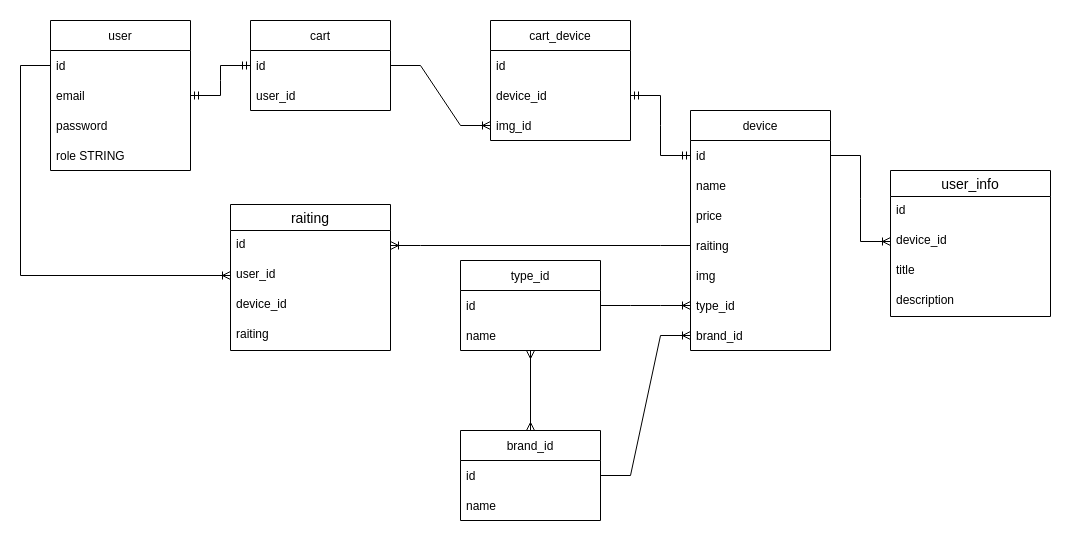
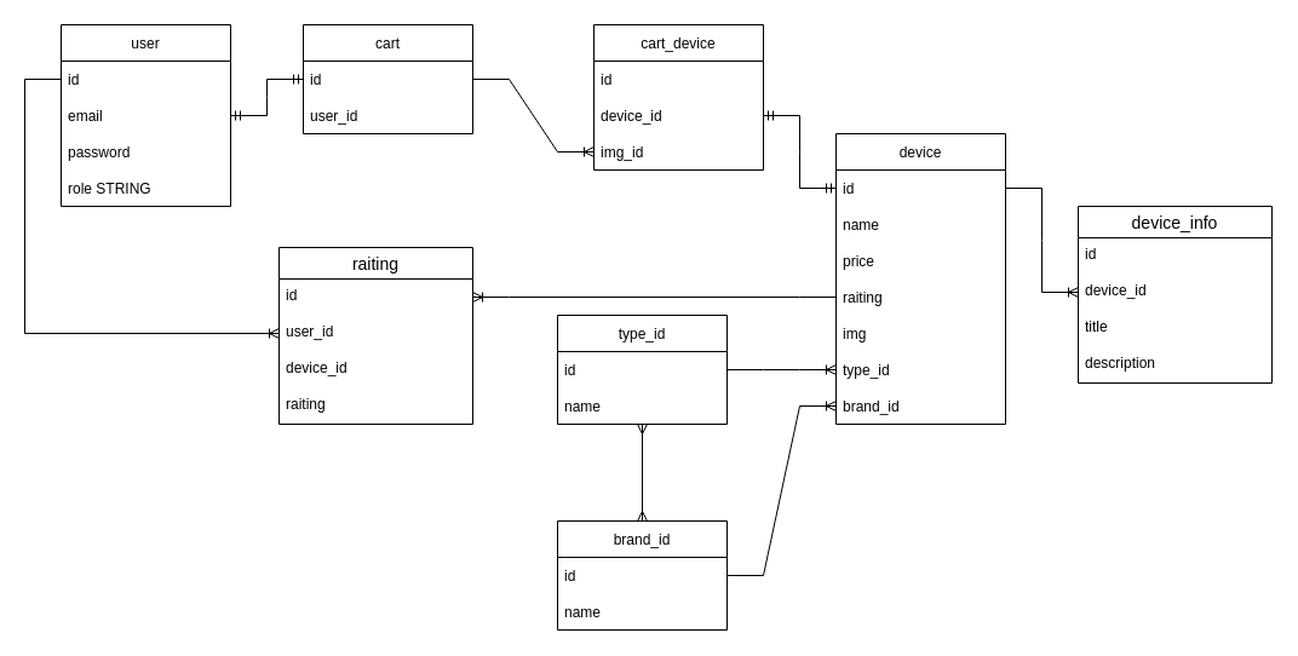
  <mxCell id="0" />
  <mxCell id="1" parent="0" />
  <mxCell id="2" value="user" style="swimlane;fontStyle=0;childLayout=stackLayout;horizontal=1;startSize=30;horizontalStack=0;resizeParent=1;resizeParentMax=0;resizeLast=0;collapsible=1;marginBottom=0;" vertex="1" parent="1"><mxGeometry x="50" y="20" width="140" height="150" as="geometry" /></mxCell>
  <mxCell id="3" value="id" style="text;strokeColor=none;fillColor=none;align=left;verticalAlign=middle;spacingLeft=4;spacingRight=4;overflow=hidden;points=[[0,0.5],[1,0.5]];portConstraint=eastwest;rotatable=0;" vertex="1" parent="2"><mxGeometry y="30" width="140" height="30" as="geometry" /></mxCell>
  <mxCell id="4" value="email" style="text;strokeColor=none;fillColor=none;align=left;verticalAlign=middle;spacingLeft=4;spacingRight=4;overflow=hidden;points=[[0,0.5],[1,0.5]];portConstraint=eastwest;rotatable=0;" vertex="1" parent="2"><mxGeometry y="60" width="140" height="30" as="geometry" /></mxCell>
  <mxCell id="5" value="password" style="text;strokeColor=none;fillColor=none;align=left;verticalAlign=middle;spacingLeft=4;spacingRight=4;overflow=hidden;points=[[0,0.5],[1,0.5]];portConstraint=eastwest;rotatable=0;" vertex="1" parent="2"><mxGeometry y="90" width="140" height="30" as="geometry" /></mxCell>
  <mxCell id="6" value="role STRING" style="text;strokeColor=none;fillColor=none;align=left;verticalAlign=middle;spacingLeft=4;spacingRight=4;overflow=hidden;points=[[0,0.5],[1,0.5]];portConstraint=eastwest;rotatable=0;" vertex="1" parent="2"><mxGeometry y="120" width="140" height="30" as="geometry" /></mxCell>
  <mxCell id="7" value="cart" style="swimlane;fontStyle=0;childLayout=stackLayout;horizontal=1;startSize=30;horizontalStack=0;resizeParent=1;resizeParentMax=0;resizeLast=0;collapsible=1;marginBottom=0;" vertex="1" parent="1"><mxGeometry x="250" y="20" width="140" height="90" as="geometry" /></mxCell>
  <mxCell id="8" value="id" style="text;strokeColor=none;fillColor=none;align=left;verticalAlign=middle;spacingLeft=4;spacingRight=4;overflow=hidden;points=[[0,0.5],[1,0.5]];portConstraint=eastwest;rotatable=0;" vertex="1" parent="7"><mxGeometry y="30" width="140" height="30" as="geometry" /></mxCell>
  <mxCell id="9" value="user_id" style="text;strokeColor=none;fillColor=none;align=left;verticalAlign=middle;spacingLeft=4;spacingRight=4;overflow=hidden;points=[[0,0.5],[1,0.5]];portConstraint=eastwest;rotatable=0;" vertex="1" parent="7"><mxGeometry y="60" width="140" height="30" as="geometry" /></mxCell>
  <mxCell id="10" value="" style="edgeStyle=entityRelationEdgeStyle;fontSize=12;html=1;endArrow=ERmandOne;startArrow=ERmandOne;rounded=0;exitX=1;exitY=0.5;exitDx=0;exitDy=0;entryX=0;entryY=0.5;entryDx=0;entryDy=0;" edge="1" parent="1" source="4" target="8"><mxGeometry width="100" height="100" relative="1" as="geometry"><mxPoint x="210" y="220" as="sourcePoint" /><mxPoint x="310" y="120" as="targetPoint" /></mxGeometry></mxCell>
  <mxCell id="11" value="device" style="swimlane;fontStyle=0;childLayout=stackLayout;horizontal=1;startSize=30;horizontalStack=0;resizeParent=1;resizeParentMax=0;resizeLast=0;collapsible=1;marginBottom=0;" vertex="1" parent="1"><mxGeometry x="690" y="110" width="140" height="240" as="geometry" /></mxCell>
  <mxCell id="12" value="id" style="text;strokeColor=none;fillColor=none;align=left;verticalAlign=middle;spacingLeft=4;spacingRight=4;overflow=hidden;points=[[0,0.5],[1,0.5]];portConstraint=eastwest;rotatable=0;" vertex="1" parent="11"><mxGeometry y="30" width="140" height="30" as="geometry" /></mxCell>
  <mxCell id="13" value="name" style="text;strokeColor=none;fillColor=none;align=left;verticalAlign=middle;spacingLeft=4;spacingRight=4;overflow=hidden;points=[[0,0.5],[1,0.5]];portConstraint=eastwest;rotatable=0;" vertex="1" parent="11"><mxGeometry y="60" width="140" height="30" as="geometry" /></mxCell>
  <mxCell id="14" value="price" style="text;strokeColor=none;fillColor=none;align=left;verticalAlign=middle;spacingLeft=4;spacingRight=4;overflow=hidden;points=[[0,0.5],[1,0.5]];portConstraint=eastwest;rotatable=0;" vertex="1" parent="11"><mxGeometry y="90" width="140" height="30" as="geometry" /></mxCell>
  <mxCell id="15" value="raiting" style="text;strokeColor=none;fillColor=none;align=left;verticalAlign=middle;spacingLeft=4;spacingRight=4;overflow=hidden;points=[[0,0.5],[1,0.5]];portConstraint=eastwest;rotatable=0;" vertex="1" parent="11"><mxGeometry y="120" width="140" height="30" as="geometry" /></mxCell>
  <mxCell id="16" value="img" style="text;strokeColor=none;fillColor=none;align=left;verticalAlign=middle;spacingLeft=4;spacingRight=4;overflow=hidden;points=[[0,0.5],[1,0.5]];portConstraint=eastwest;rotatable=0;" vertex="1" parent="11"><mxGeometry y="150" width="140" height="30" as="geometry" /></mxCell>
  <mxCell id="17" value="type_id" style="text;strokeColor=none;fillColor=none;align=left;verticalAlign=middle;spacingLeft=4;spacingRight=4;overflow=hidden;points=[[0,0.5],[1,0.5]];portConstraint=eastwest;rotatable=0;" vertex="1" parent="11"><mxGeometry y="180" width="140" height="30" as="geometry" /></mxCell>
  <mxCell id="18" value="brand_id" style="text;strokeColor=none;fillColor=none;align=left;verticalAlign=middle;spacingLeft=4;spacingRight=4;overflow=hidden;points=[[0,0.5],[1,0.5]];portConstraint=eastwest;rotatable=0;" vertex="1" parent="11"><mxGeometry y="210" width="140" height="30" as="geometry" /></mxCell>
  <mxCell id="19" value="type_id" style="swimlane;fontStyle=0;childLayout=stackLayout;horizontal=1;startSize=30;horizontalStack=0;resizeParent=1;resizeParentMax=0;resizeLast=0;collapsible=1;marginBottom=0;" vertex="1" parent="1"><mxGeometry x="460" y="260" width="140" height="90" as="geometry" /></mxCell>
  <mxCell id="20" value="id" style="text;strokeColor=none;fillColor=none;align=left;verticalAlign=middle;spacingLeft=4;spacingRight=4;overflow=hidden;points=[[0,0.5],[1,0.5]];portConstraint=eastwest;rotatable=0;" vertex="1" parent="19"><mxGeometry y="30" width="140" height="30" as="geometry" /></mxCell>
  <mxCell id="21" value="name" style="text;strokeColor=none;fillColor=none;align=left;verticalAlign=middle;spacingLeft=4;spacingRight=4;overflow=hidden;points=[[0,0.5],[1,0.5]];portConstraint=eastwest;rotatable=0;" vertex="1" parent="19"><mxGeometry y="60" width="140" height="30" as="geometry" /></mxCell>
  <mxCell id="22" value="brand_id" style="swimlane;fontStyle=0;childLayout=stackLayout;horizontal=1;startSize=30;horizontalStack=0;resizeParent=1;resizeParentMax=0;resizeLast=0;collapsible=1;marginBottom=0;" vertex="1" parent="1"><mxGeometry x="460" y="430" width="140" height="90" as="geometry" /></mxCell>
  <mxCell id="23" value="id" style="text;strokeColor=none;fillColor=none;align=left;verticalAlign=middle;spacingLeft=4;spacingRight=4;overflow=hidden;points=[[0,0.5],[1,0.5]];portConstraint=eastwest;rotatable=0;" vertex="1" parent="22"><mxGeometry y="30" width="140" height="30" as="geometry" /></mxCell>
  <mxCell id="24" value="name" style="text;strokeColor=none;fillColor=none;align=left;verticalAlign=middle;spacingLeft=4;spacingRight=4;overflow=hidden;points=[[0,0.5],[1,0.5]];portConstraint=eastwest;rotatable=0;" vertex="1" parent="22"><mxGeometry y="60" width="140" height="30" as="geometry" /></mxCell>
  <mxCell id="25" value="" style="edgeStyle=entityRelationEdgeStyle;fontSize=12;html=1;endArrow=ERoneToMany;rounded=0;entryX=0;entryY=0.5;entryDx=0;entryDy=0;exitX=1;exitY=0.5;exitDx=0;exitDy=0;" edge="1" parent="1" source="20" target="17"><mxGeometry width="100" height="100" relative="1" as="geometry"><mxPoint x="310" y="390" as="sourcePoint" /><mxPoint x="360" y="160" as="targetPoint" /></mxGeometry></mxCell>
  <mxCell id="26" value="" style="edgeStyle=entityRelationEdgeStyle;fontSize=12;html=1;endArrow=ERoneToMany;rounded=0;exitX=1;exitY=0.5;exitDx=0;exitDy=0;entryX=0;entryY=0.5;entryDx=0;entryDy=0;" edge="1" parent="1" source="23" target="18"><mxGeometry width="100" height="100" relative="1" as="geometry"><mxPoint x="590" y="360" as="sourcePoint" /><mxPoint x="690" y="260" as="targetPoint" /></mxGeometry></mxCell>
  <mxCell id="27" value="" style="fontSize=12;html=1;endArrow=ERmany;startArrow=ERmany;rounded=0;entryX=0.5;entryY=1;entryDx=0;entryDy=0;exitX=0.5;exitY=0;exitDx=0;exitDy=0;" edge="1" parent="1" source="22" target="19"><mxGeometry width="100" height="100" relative="1" as="geometry"><mxPoint x="284" y="400" as="sourcePoint" /><mxPoint x="290" y="350" as="targetPoint" /></mxGeometry></mxCell>
- <mxCell id="28" value="user_info" style="swimlane;fontStyle=0;childLayout=stackLayout;horizontal=1;startSize=26;horizontalStack=0;resizeParent=1;resizeParentMax=0;resizeLast=0;collapsible=1;marginBottom=0;align=center;fontSize=14;" vertex="1" parent="1"><mxGeometry x="890" y="170" width="160" height="146" as="geometry" /></mxCell>
+ <mxCell id="28" value="device_info" style="swimlane;fontStyle=0;childLayout=stackLayout;horizontal=1;startSize=26;horizontalStack=0;resizeParent=1;resizeParentMax=0;resizeLast=0;collapsible=1;marginBottom=0;align=center;fontSize=14;" vertex="1" parent="1"><mxGeometry x="890" y="170" width="160" height="146" as="geometry" /></mxCell>
  <mxCell id="29" value="id" style="text;strokeColor=none;fillColor=none;spacingLeft=4;spacingRight=4;overflow=hidden;rotatable=0;points=[[0,0.5],[1,0.5]];portConstraint=eastwest;fontSize=12;" vertex="1" parent="28"><mxGeometry y="26" width="160" height="30" as="geometry" /></mxCell>
  <mxCell id="30" value="device_id" style="text;strokeColor=none;fillColor=none;spacingLeft=4;spacingRight=4;overflow=hidden;rotatable=0;points=[[0,0.5],[1,0.5]];portConstraint=eastwest;fontSize=12;" vertex="1" parent="28"><mxGeometry y="56" width="160" height="30" as="geometry" /></mxCell>
  <mxCell id="31" value="title" style="text;strokeColor=none;fillColor=none;spacingLeft=4;spacingRight=4;overflow=hidden;rotatable=0;points=[[0,0.5],[1,0.5]];portConstraint=eastwest;fontSize=12;" vertex="1" parent="28"><mxGeometry y="86" width="160" height="30" as="geometry" /></mxCell>
  <mxCell id="32" value="description" style="text;strokeColor=none;fillColor=none;spacingLeft=4;spacingRight=4;overflow=hidden;rotatable=0;points=[[0,0.5],[1,0.5]];portConstraint=eastwest;fontSize=12;" vertex="1" parent="28"><mxGeometry y="116" width="160" height="30" as="geometry" /></mxCell>
  <mxCell id="33" value="" style="edgeStyle=entityRelationEdgeStyle;fontSize=12;html=1;endArrow=ERoneToMany;rounded=0;entryX=0;entryY=0.5;entryDx=0;entryDy=0;exitX=1;exitY=0.5;exitDx=0;exitDy=0;" edge="1" parent="1" source="12" target="30"><mxGeometry width="100" height="100" relative="1" as="geometry"><mxPoint x="580" y="240" as="sourcePoint" /><mxPoint x="680" y="140" as="targetPoint" /></mxGeometry></mxCell>
  <mxCell id="34" value="cart_device" style="swimlane;fontStyle=0;childLayout=stackLayout;horizontal=1;startSize=30;horizontalStack=0;resizeParent=1;resizeParentMax=0;resizeLast=0;collapsible=1;marginBottom=0;" vertex="1" parent="1"><mxGeometry x="490" y="20" width="140" height="120" as="geometry" /></mxCell>
  <mxCell id="35" value="id" style="text;strokeColor=none;fillColor=none;align=left;verticalAlign=middle;spacingLeft=4;spacingRight=4;overflow=hidden;points=[[0,0.5],[1,0.5]];portConstraint=eastwest;rotatable=0;" vertex="1" parent="34"><mxGeometry y="30" width="140" height="30" as="geometry" /></mxCell>
  <mxCell id="36" value="device_id" style="text;strokeColor=none;fillColor=none;align=left;verticalAlign=middle;spacingLeft=4;spacingRight=4;overflow=hidden;points=[[0,0.5],[1,0.5]];portConstraint=eastwest;rotatable=0;" vertex="1" parent="34"><mxGeometry y="60" width="140" height="30" as="geometry" /></mxCell>
  <mxCell id="37" value="img_id" style="text;strokeColor=none;fillColor=none;align=left;verticalAlign=middle;spacingLeft=4;spacingRight=4;overflow=hidden;points=[[0,0.5],[1,0.5]];portConstraint=eastwest;rotatable=0;" vertex="1" parent="34"><mxGeometry y="90" width="140" height="30" as="geometry" /></mxCell>
  <mxCell id="38" value="" style="edgeStyle=entityRelationEdgeStyle;fontSize=12;html=1;endArrow=ERoneToMany;rounded=0;exitX=1;exitY=0.5;exitDx=0;exitDy=0;entryX=0;entryY=0.5;entryDx=0;entryDy=0;" edge="1" parent="1" source="8" target="37"><mxGeometry width="100" height="100" relative="1" as="geometry"><mxPoint x="480" y="230" as="sourcePoint" /><mxPoint x="580" y="130" as="targetPoint" /></mxGeometry></mxCell>
  <mxCell id="39" value="" style="edgeStyle=entityRelationEdgeStyle;fontSize=12;html=1;endArrow=ERmandOne;startArrow=ERmandOne;rounded=0;entryX=0;entryY=0.5;entryDx=0;entryDy=0;exitX=1;exitY=0.5;exitDx=0;exitDy=0;" edge="1" parent="1" source="36" target="12"><mxGeometry width="100" height="100" relative="1" as="geometry"><mxPoint x="550" y="280" as="sourcePoint" /><mxPoint x="650" y="180" as="targetPoint" /></mxGeometry></mxCell>
  <mxCell id="40" value="raiting" style="swimlane;fontStyle=0;childLayout=stackLayout;horizontal=1;startSize=26;horizontalStack=0;resizeParent=1;resizeParentMax=0;resizeLast=0;collapsible=1;marginBottom=0;align=center;fontSize=14;" vertex="1" parent="1"><mxGeometry x="230" y="204" width="160" height="146" as="geometry" /></mxCell>
  <mxCell id="41" value="id" style="text;strokeColor=none;fillColor=none;spacingLeft=4;spacingRight=4;overflow=hidden;rotatable=0;points=[[0,0.5],[1,0.5]];portConstraint=eastwest;fontSize=12;" vertex="1" parent="40"><mxGeometry y="26" width="160" height="30" as="geometry" /></mxCell>
  <mxCell id="42" value="user_id" style="text;strokeColor=none;fillColor=none;spacingLeft=4;spacingRight=4;overflow=hidden;rotatable=0;points=[[0,0.5],[1,0.5]];portConstraint=eastwest;fontSize=12;" vertex="1" parent="40"><mxGeometry y="56" width="160" height="30" as="geometry" /></mxCell>
  <mxCell id="43" value="device_id" style="text;strokeColor=none;fillColor=none;spacingLeft=4;spacingRight=4;overflow=hidden;rotatable=0;points=[[0,0.5],[1,0.5]];portConstraint=eastwest;fontSize=12;" vertex="1" parent="40"><mxGeometry y="86" width="160" height="30" as="geometry" /></mxCell>
  <mxCell id="44" value="raiting" style="text;strokeColor=none;fillColor=none;spacingLeft=4;spacingRight=4;overflow=hidden;rotatable=0;points=[[0,0.5],[1,0.5]];portConstraint=eastwest;fontSize=12;" vertex="1" parent="40"><mxGeometry y="116" width="160" height="30" as="geometry" /></mxCell>
  <mxCell id="45" value="" style="edgeStyle=orthogonalEdgeStyle;fontSize=12;html=1;endArrow=ERoneToMany;rounded=0;entryX=0;entryY=0.5;entryDx=0;entryDy=0;exitX=0;exitY=0.5;exitDx=0;exitDy=0;" edge="1" parent="1" source="3" target="42"><mxGeometry width="100" height="100" relative="1" as="geometry"><mxPoint x="-50" y="140" as="sourcePoint" /><mxPoint x="750" y="260" as="targetPoint" /><Array as="points"><mxPoint x="20" y="65" /><mxPoint x="20" y="275" /></Array></mxGeometry></mxCell>
  <mxCell id="46" value="" style="edgeStyle=entityRelationEdgeStyle;fontSize=12;html=1;endArrow=ERoneToMany;rounded=0;entryX=1;entryY=0.5;entryDx=0;entryDy=0;exitX=0;exitY=0.5;exitDx=0;exitDy=0;" edge="1" parent="1" source="15" target="41"><mxGeometry width="100" height="100" relative="1" as="geometry"><mxPoint x="390" y="310" as="sourcePoint" /><mxPoint x="490" y="210" as="targetPoint" /></mxGeometry></mxCell>
